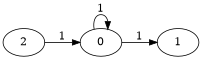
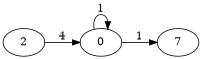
  digraph {
    rankdir=LR
    0
-   1
+   1 [label=7]
    2
    0 -> 0 [label=1]
    0 -> 1 [label=1]
-   2 -> 0 [label=1]
+   2 -> 0 [label=4]
  }
